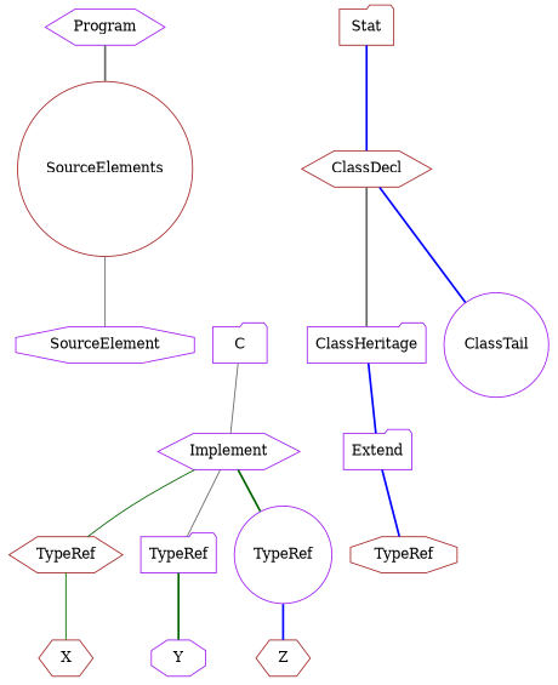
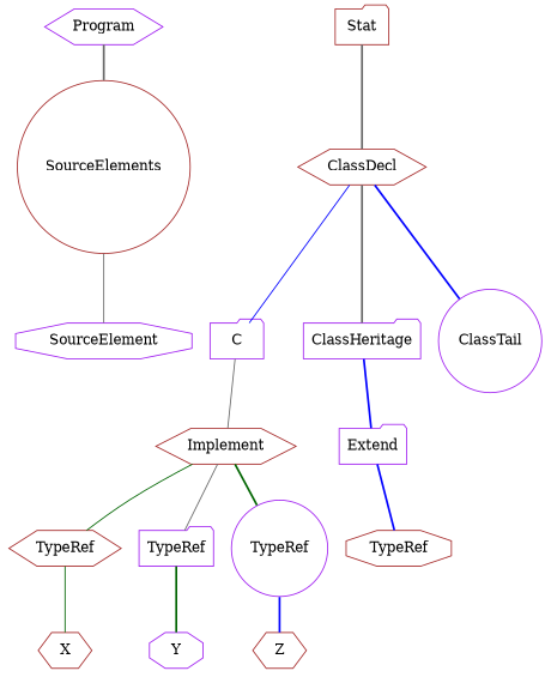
  graph {
    node [color=purple shape=hexagon]
    edge [color=blue style=bold]
    n1 [label=Program]
    n2 [color=brown label=SourceElements shape=circle]
    n3 [label=SourceElement shape=octagon]
    n4 [color=brown label=Stat shape=folder]
    n5 [color=brown label=ClassDecl]
    n6 [label=C shape=folder]
    n7 [label=ClassHeritage shape=folder]
    n8 [label=ClassTail shape=circle]
-   n9 [label=Implement]
+   n9 [color=brown label=Implement]
    n10 [label=Extend shape=folder]
    n11 [color=brown label=TypeRef shape=octagon]
    n12 [color=brown label=TypeRef]
    n13 [label=TypeRef shape=folder]
    n14 [label=TypeRef shape=circle]
    n15 [color=brown label=X]
    n16 [label=Y shape=octagon]
    n17 [color=brown label=Z]
    n1 -- n2 [color=gray40]
    n2 -- n3 [color=gray40 style=solid]
-   n4 -- n5
+   n4 -- n5 [color=gray40]
+   n5 -- n6 [style=solid]
    n5 -- n7 [color=gray40]
    n5 -- n8
    n6 -- n9 [color=gray40 style=solid]
    n7 -- n10
    n9 -- n12 [color=darkgreen style=solid]
    n9 -- n13 [color=gray40 style=solid]
    n9 -- n14 [color=darkgreen]
    n10 -- n11
    n12 -- n15 [color=darkgreen style=solid]
    n13 -- n16 [color=darkgreen]
    n14 -- n17
  }
